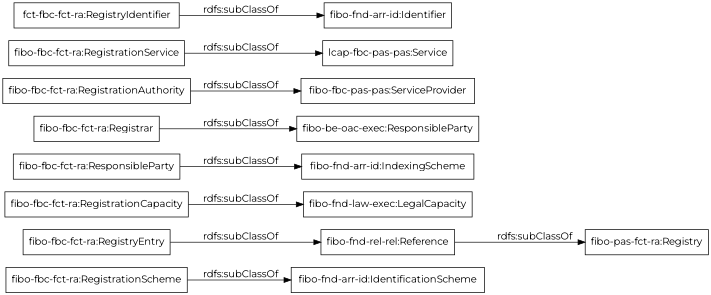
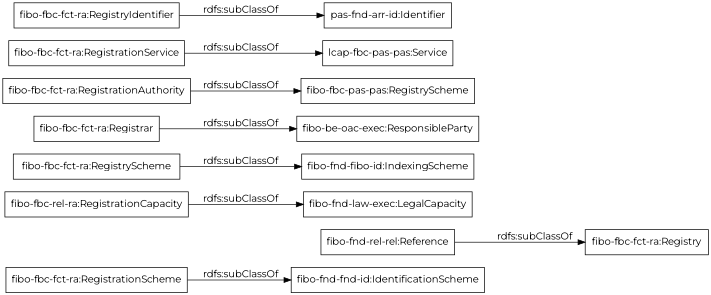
  digraph {
    fontname=Montserrat
    rankdir=LR
    node [color=black fontname=Montserrat shape=rectangle]
    edge [fontname=Montserrat]
    "fibo-fbc-fct-ra:RegistrationScheme"
-   "fibo-fnd-arr-id:IdentificationScheme"
+   "fibo-fnd-arr-id:IdentificationScheme" [label="fibo-fnd-fnd-id:IdentificationScheme"]
    "fibo-fnd-rel-rel:Reference"
-   "fibo-fbc-fct-ra:Registry" [label="fibo-pas-fct-ra:Registry"]
+   "fibo-fbc-fct-ra:Registry"
    n5 [label="fibo-fnd-law-exec:LegalCapacity"]
-   "fibo-fbc-fct-ra:RegistrationCapacity"
-   "fibo-fbc-fct-ra:RegistryScheme" [label="fibo-fbc-fct-ra:ResponsibleParty"]
-   "fibo-fnd-arr-id:IndexingScheme"
+   "fibo-fbc-fct-ra:RegistrationCapacity" [label="fibo-fbc-rel-ra:RegistrationCapacity"]
+   "fibo-fbc-fct-ra:RegistryScheme"
+   "fibo-fnd-arr-id:IndexingScheme" [label="fibo-fnd-fibo-id:IndexingScheme"]
    "fibo-fbc-fct-ra:Registrar"
    "fibo-be-oac-exec:ResponsibleParty"
    "fibo-fbc-fct-ra:RegistrationAuthority"
-   "fibo-fbc-pas-pas:ServiceProvider"
-   "fibo-fbc-fct-ra:RegistryEntry"
+   "fibo-fbc-pas-pas:ServiceProvider" [label="fibo-fbc-pas-pas:RegistryScheme"]
    n14 [label="lcap-fbc-pas-pas:Service"]
    "fibo-fbc-fct-ra:RegistrationService"
-   "fibo-fbc-fct-ra:RegistryIdentifier" [label="fct-fbc-fct-ra:RegistryIdentifier"]
-   "fibo-fnd-arr-id:Identifier"
+   "fibo-fbc-fct-ra:RegistryIdentifier"
+   "fibo-fnd-arr-id:Identifier" [label="pas-fnd-arr-id:Identifier"]
    "fibo-fbc-fct-ra:RegistrationScheme" -> "fibo-fnd-arr-id:IdentificationScheme" [label="rdfs:subClassOf"]
    "fibo-fnd-rel-rel:Reference" -> "fibo-fbc-fct-ra:Registry" [label="rdfs:subClassOf"]
    "fibo-fbc-fct-ra:RegistrationCapacity" -> n5 [label="rdfs:subClassOf"]
    "fibo-fbc-fct-ra:RegistryScheme" -> "fibo-fnd-arr-id:IndexingScheme" [label="rdfs:subClassOf"]
    "fibo-fbc-fct-ra:Registrar" -> "fibo-be-oac-exec:ResponsibleParty" [label="rdfs:subClassOf"]
    "fibo-fbc-fct-ra:RegistrationAuthority" -> "fibo-fbc-pas-pas:ServiceProvider" [label="rdfs:subClassOf"]
-   "fibo-fbc-fct-ra:RegistryEntry" -> "fibo-fnd-rel-rel:Reference" [label="rdfs:subClassOf"]
    "fibo-fbc-fct-ra:RegistrationService" -> n14 [label="rdfs:subClassOf"]
    "fibo-fbc-fct-ra:RegistryIdentifier" -> "fibo-fnd-arr-id:Identifier" [label="rdfs:subClassOf"]
  }
